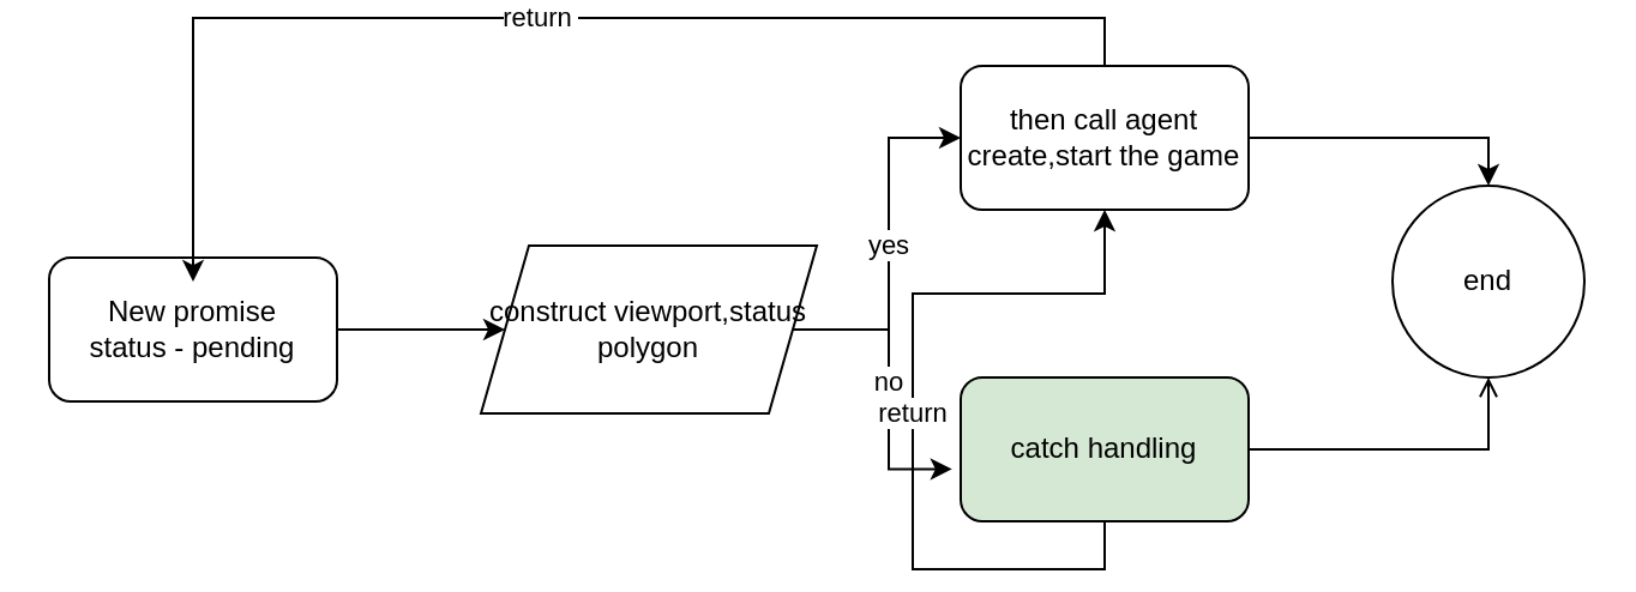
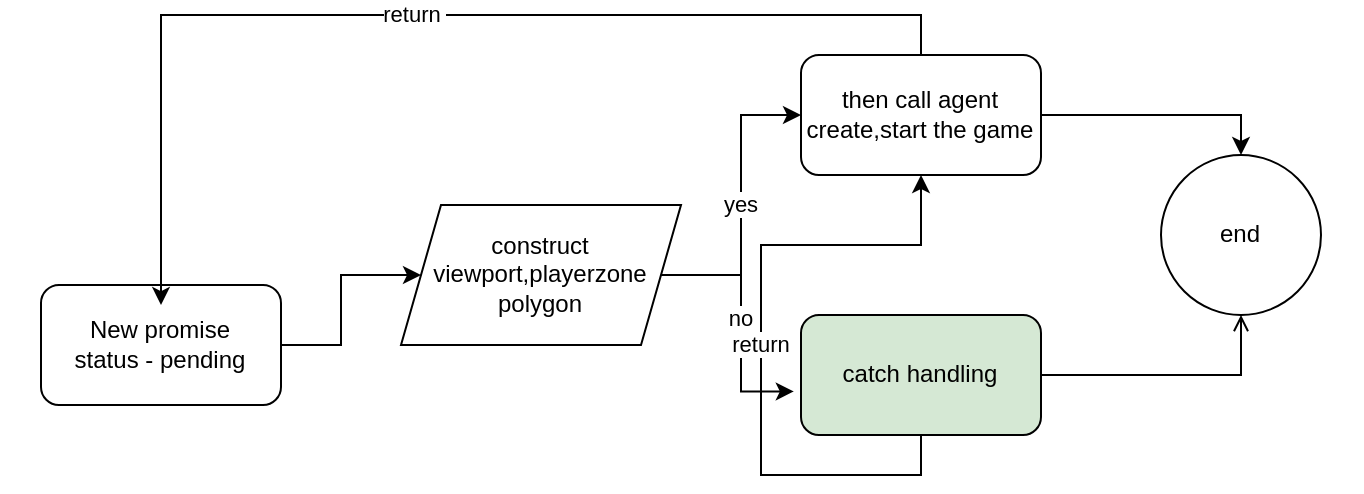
  <mxCell id="0" />
  <mxCell id="1" parent="0" />
  <mxCell id="2" value="" style="edgeStyle=orthogonalEdgeStyle;rounded=0;orthogonalLoop=1;jettySize=auto;html=1;" edge="1" parent="1" source="3" target="6"><mxGeometry relative="1" as="geometry" /></mxCell>
- <mxCell id="3" value="New promise&lt;br&gt;status - pending" style="rounded=1;whiteSpace=wrap;html=1;" vertex="1" parent="1"><mxGeometry x="20" y="100" width="120" height="60" as="geometry" /></mxCell>
+ <mxCell id="3" value="New promise&lt;br&gt;status - pending" style="rounded=1;whiteSpace=wrap;html=1;" vertex="1" parent="1"><mxGeometry x="20" y="135" width="120" height="60" as="geometry" /></mxCell>
  <mxCell id="4" value="yes" style="edgeStyle=orthogonalEdgeStyle;rounded=0;orthogonalLoop=1;jettySize=auto;html=1;entryX=0;entryY=0.5;entryDx=0;entryDy=0;" edge="1" parent="1" source="6" target="9"><mxGeometry relative="1" as="geometry" /></mxCell>
  <mxCell id="5" value="no" style="edgeStyle=orthogonalEdgeStyle;rounded=0;orthogonalLoop=1;jettySize=auto;html=1;entryX=-0.03;entryY=0.637;entryDx=0;entryDy=0;entryPerimeter=0;" edge="1" parent="1" source="6" target="12"><mxGeometry relative="1" as="geometry" /></mxCell>
- <mxCell id="6" value="construct viewport,status polygon" style="shape=parallelogram;perimeter=parallelogramPerimeter;whiteSpace=wrap;html=1;fixedSize=1;" vertex="1" parent="1"><mxGeometry x="200" y="95" width="140" height="70" as="geometry" /></mxCell>
+ <mxCell id="6" value="construct viewport,playerzone polygon" style="shape=parallelogram;perimeter=parallelogramPerimeter;whiteSpace=wrap;html=1;fixedSize=1;" vertex="1" parent="1"><mxGeometry x="200" y="95" width="140" height="70" as="geometry" /></mxCell>
  <mxCell id="7" style="edgeStyle=orthogonalEdgeStyle;rounded=0;orthogonalLoop=1;jettySize=auto;html=1;entryX=0.5;entryY=0;entryDx=0;entryDy=0;" edge="1" parent="1" source="9" target="13"><mxGeometry relative="1" as="geometry" /></mxCell>
  <mxCell id="8" value="return&amp;nbsp;" style="edgeStyle=orthogonalEdgeStyle;rounded=0;orthogonalLoop=1;jettySize=auto;html=1;entryX=0.5;entryY=0.167;entryDx=0;entryDy=0;entryPerimeter=0;exitX=0.5;exitY=0;exitDx=0;exitDy=0;" edge="1" parent="1" source="9" target="3"><mxGeometry relative="1" as="geometry" /></mxCell>
  <mxCell id="9" value="then call agent create,start the game" style="rounded=1;whiteSpace=wrap;html=1;" vertex="1" parent="1"><mxGeometry x="400" y="20" width="120" height="60" as="geometry" /></mxCell>
  <mxCell id="10" style="edgeStyle=orthogonalEdgeStyle;rounded=0;orthogonalLoop=1;jettySize=auto;html=1;entryX=0.5;entryY=1;entryDx=0;entryDy=0;endArrow=open;" edge="1" parent="1" source="12" target="13"><mxGeometry relative="1" as="geometry" /></mxCell>
  <mxCell id="11" value="return" style="edgeStyle=orthogonalEdgeStyle;rounded=0;orthogonalLoop=1;jettySize=auto;html=1;exitX=0.5;exitY=1;exitDx=0;exitDy=0;" edge="1" parent="1" source="12" target="9"><mxGeometry relative="1" as="geometry" /></mxCell>
  <mxCell id="12" value="catch handling" style="rounded=1;whiteSpace=wrap;html=1;fillColor=#d5e8d4;" vertex="1" parent="1"><mxGeometry x="400" y="150" width="120" height="60" as="geometry" /></mxCell>
  <mxCell id="13" value="end" style="ellipse;whiteSpace=wrap;html=1;aspect=fixed;" vertex="1" parent="1"><mxGeometry x="580" y="70" width="80" height="80" as="geometry" /></mxCell>
